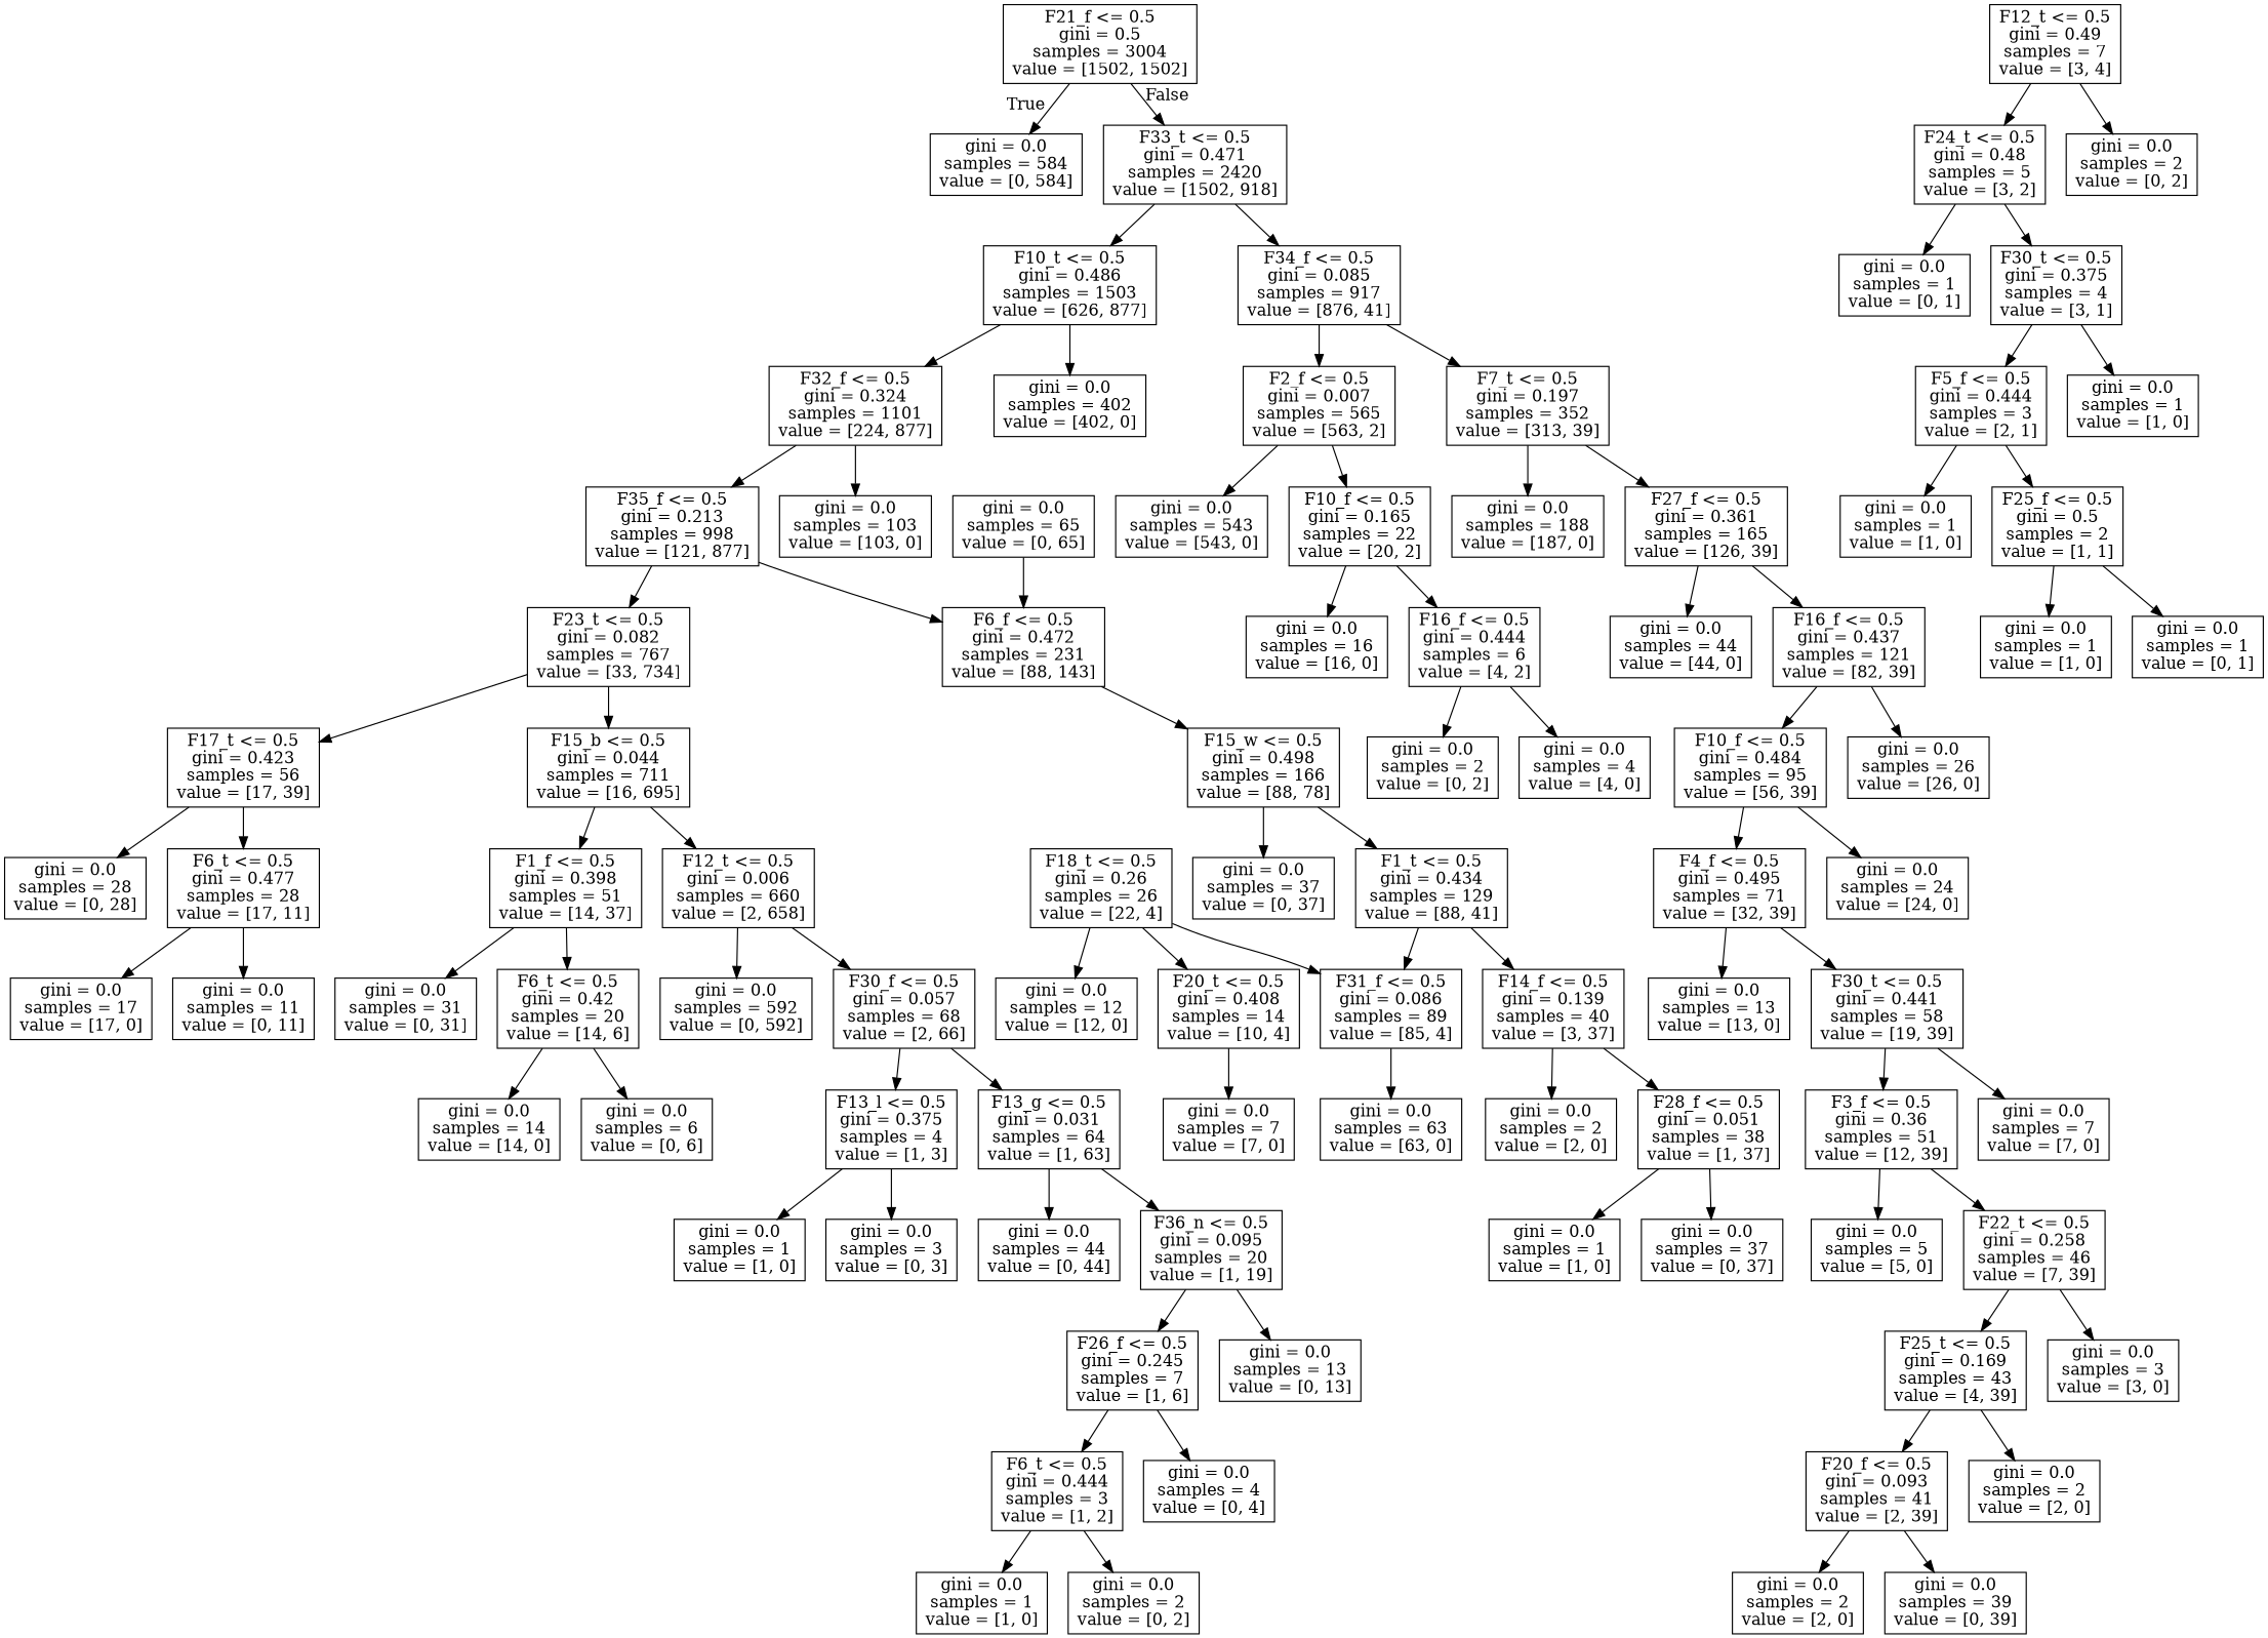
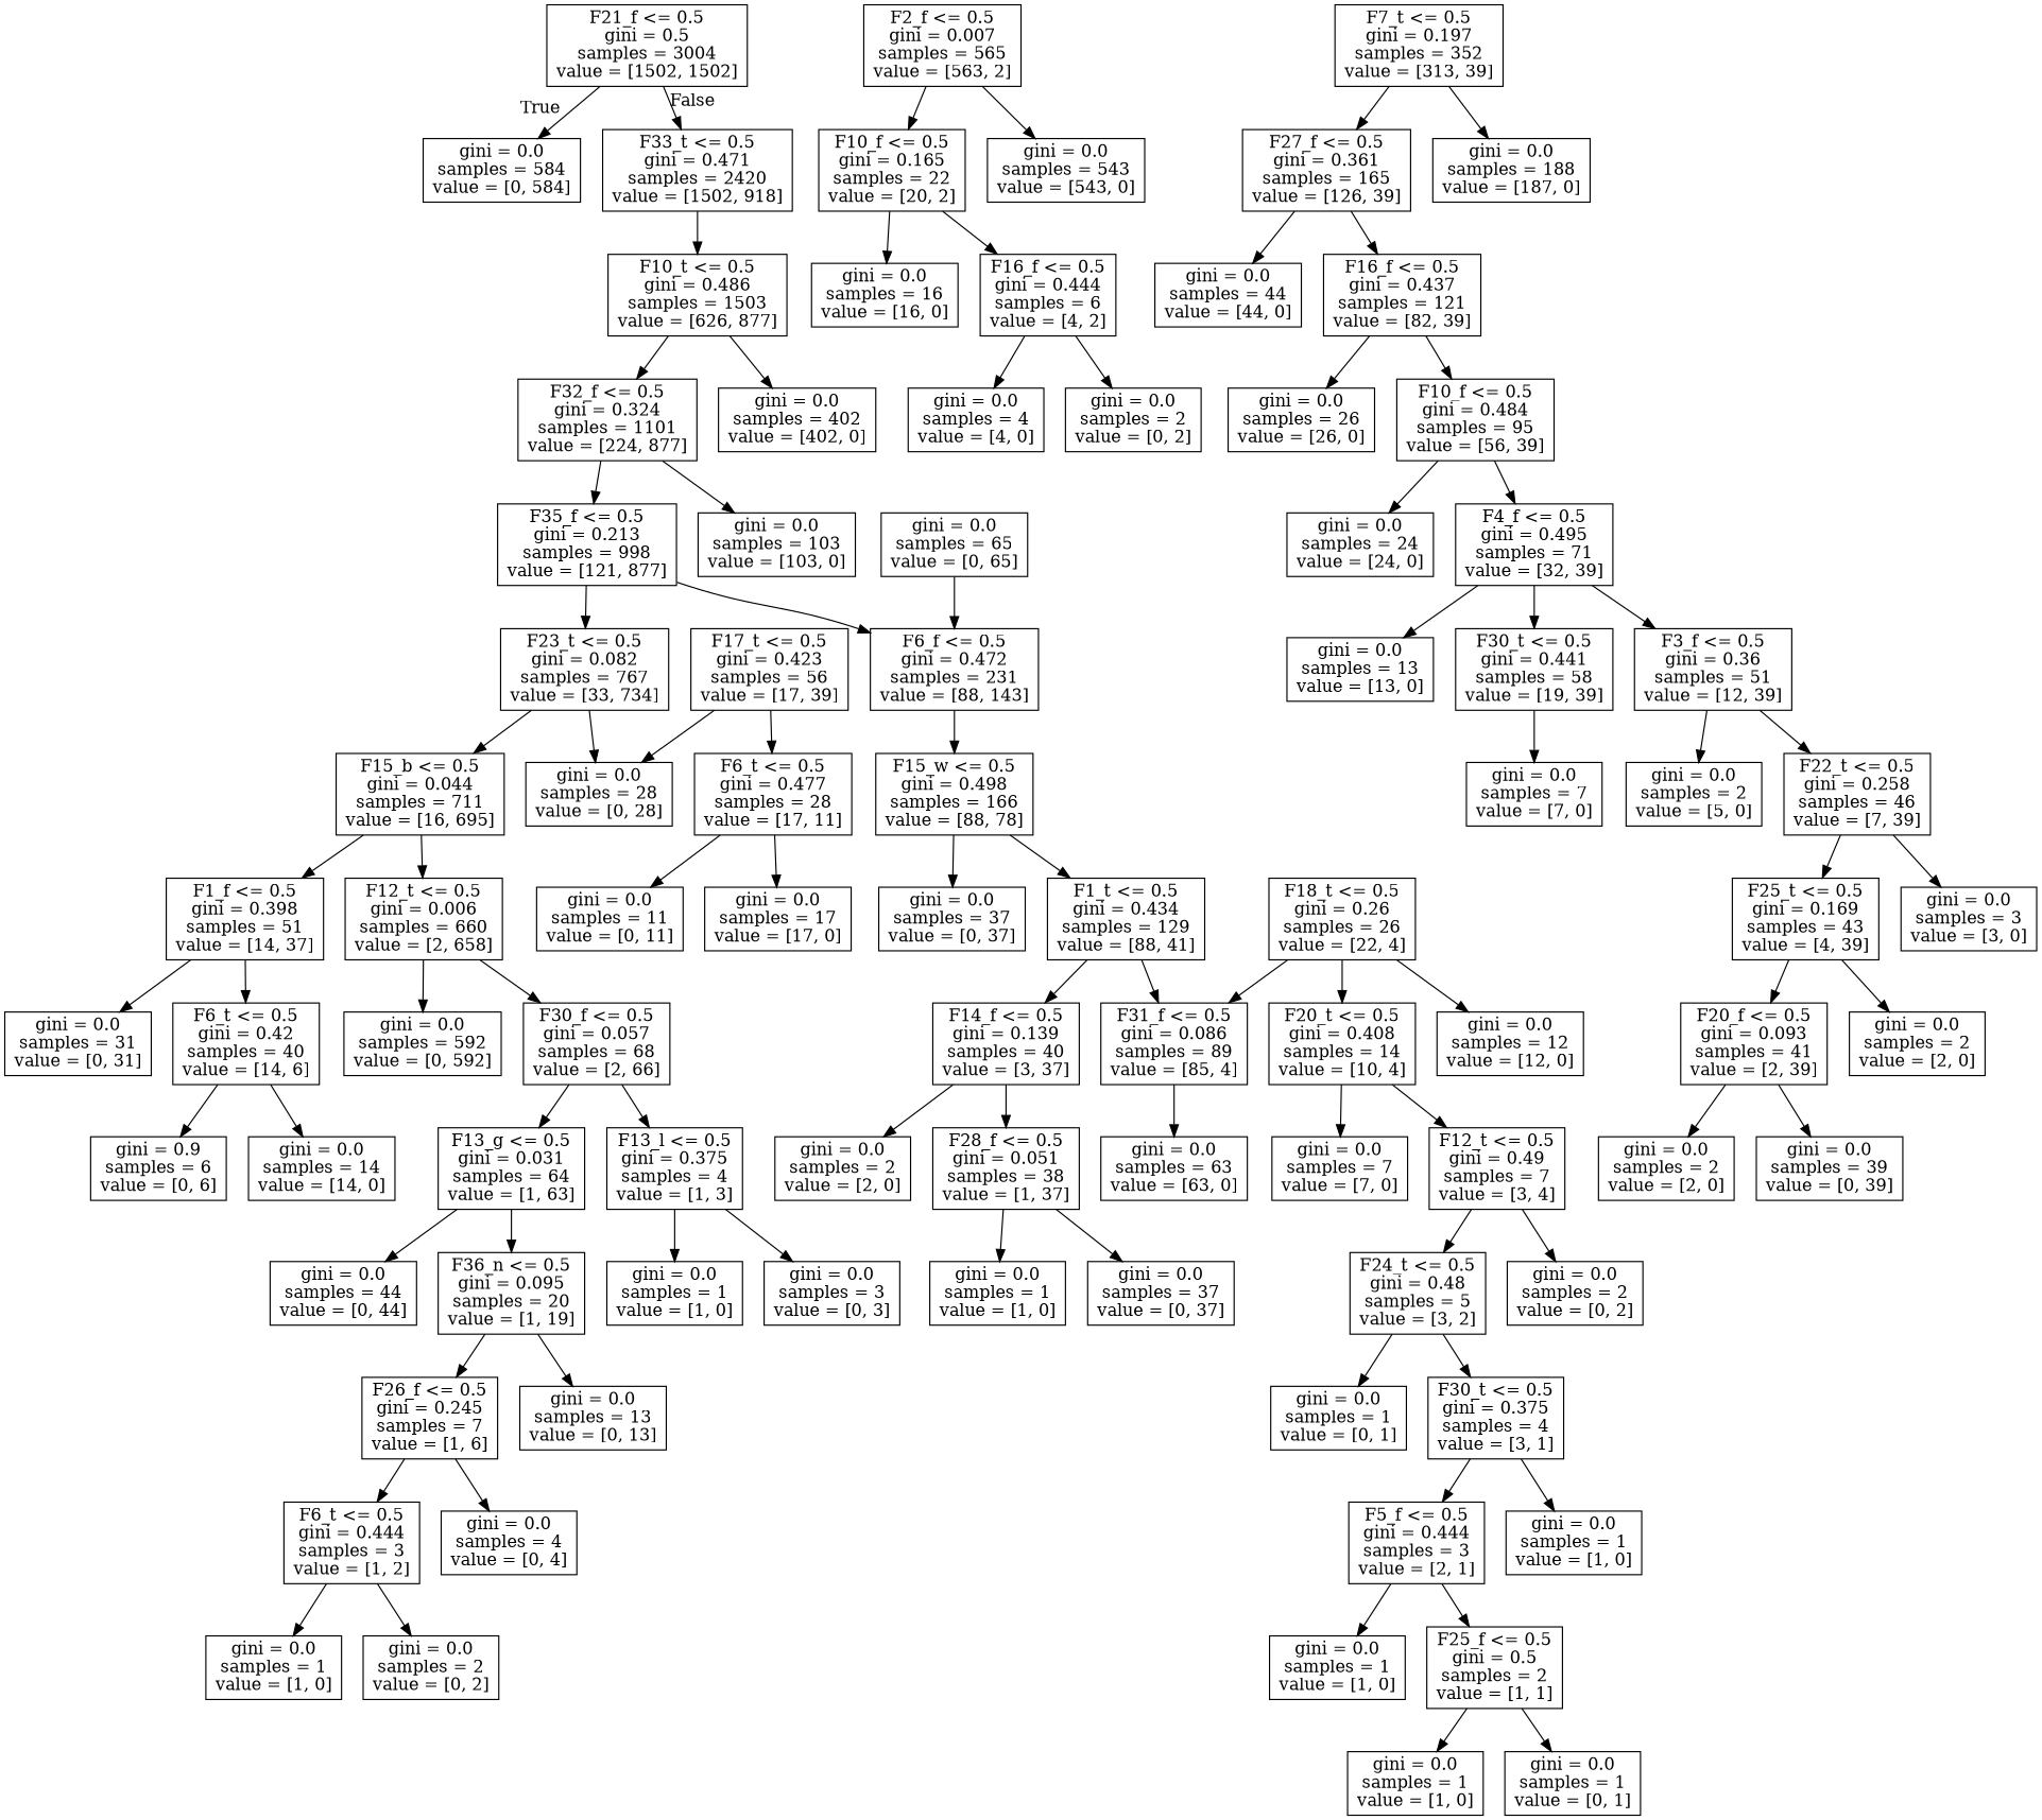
  digraph {
    node [shape=box]
    n1 [label="F21_f <= 0.5\ngini = 0.5\nsamples = 3004\nvalue = [1502, 1502]"]
    n2 [label="gini = 0.0\nsamples = 584\nvalue = [0, 584]"]
    n3 [label="F33_t <= 0.5\ngini = 0.471\nsamples = 2420\nvalue = [1502, 918]"]
    n4 [label="F10_t <= 0.5\ngini = 0.486\nsamples = 1503\nvalue = [626, 877]"]
-   n5 [label="F34_f <= 0.5\ngini = 0.085\nsamples = 917\nvalue = [876, 41]"]
    n6 [label="F32_f <= 0.5\ngini = 0.324\nsamples = 1101\nvalue = [224, 877]"]
    n7 [label="gini = 0.0\nsamples = 402\nvalue = [402, 0]"]
    n8 [label="F2_f <= 0.5\ngini = 0.007\nsamples = 565\nvalue = [563, 2]"]
    n9 [label="F7_t <= 0.5\ngini = 0.197\nsamples = 352\nvalue = [313, 39]"]
    n10 [label="gini = 0.0\nsamples = 103\nvalue = [103, 0]"]
    n11 [label="F35_f <= 0.5\ngini = 0.213\nsamples = 998\nvalue = [121, 877]"]
    n12 [label="F23_t <= 0.5\ngini = 0.082\nsamples = 767\nvalue = [33, 734]"]
    n13 [label="F6_f <= 0.5\ngini = 0.472\nsamples = 231\nvalue = [88, 143]"]
    n14 [label="F15_b <= 0.5\ngini = 0.044\nsamples = 711\nvalue = [16, 695]"]
    n15 [label="F17_t <= 0.5\ngini = 0.423\nsamples = 56\nvalue = [17, 39]"]
    n16 [label="F15_w <= 0.5\ngini = 0.498\nsamples = 166\nvalue = [88, 78]"]
    n17 [label="F12_t <= 0.5\ngini = 0.006\nsamples = 660\nvalue = [2, 658]"]
    n18 [label="F1_f <= 0.5\ngini = 0.398\nsamples = 51\nvalue = [14, 37]"]
    n19 [label="F6_t <= 0.5\ngini = 0.477\nsamples = 28\nvalue = [17, 11]"]
    n20 [label="gini = 0.0\nsamples = 28\nvalue = [0, 28]"]
    n21 [label="gini = 0.0\nsamples = 592\nvalue = [0, 592]"]
    n22 [label="F30_f <= 0.5\ngini = 0.057\nsamples = 68\nvalue = [2, 66]"]
    n23 [label="gini = 0.0\nsamples = 31\nvalue = [0, 31]"]
-   n24 [label="F6_t <= 0.5\ngini = 0.42\nsamples = 20\nvalue = [14, 6]"]
+   n24 [label="F6_t <= 0.5\ngini = 0.42\nsamples = 40\nvalue = [14, 6]"]
    n25 [label="F13_l <= 0.5\ngini = 0.375\nsamples = 4\nvalue = [1, 3]"]
    n26 [label="F13_g <= 0.5\ngini = 0.031\nsamples = 64\nvalue = [1, 63]"]
    n27 [label="gini = 0.0\nsamples = 1\nvalue = [1, 0]"]
    n28 [label="gini = 0.0\nsamples = 3\nvalue = [0, 3]"]
    n29 [label="gini = 0.0\nsamples = 44\nvalue = [0, 44]"]
    n30 [label="F36_n <= 0.5\ngini = 0.095\nsamples = 20\nvalue = [1, 19]"]
    n31 [label="F26_f <= 0.5\ngini = 0.245\nsamples = 7\nvalue = [1, 6]"]
    n32 [label="gini = 0.0\nsamples = 13\nvalue = [0, 13]"]
    n33 [label="F6_t <= 0.5\ngini = 0.444\nsamples = 3\nvalue = [1, 2]"]
    n34 [label="gini = 0.0\nsamples = 4\nvalue = [0, 4]"]
    n35 [label="gini = 0.0\nsamples = 1\nvalue = [1, 0]"]
    n36 [label="gini = 0.0\nsamples = 2\nvalue = [0, 2]"]
    n37 [label="gini = 0.0\nsamples = 14\nvalue = [14, 0]"]
-   n38 [label="gini = 0.0\nsamples = 6\nvalue = [0, 6]"]
+   n38 [label="gini = 0.9\nsamples = 6\nvalue = [0, 6]"]
    n39 [label="gini = 0.0\nsamples = 17\nvalue = [17, 0]"]
    n40 [label="gini = 0.0\nsamples = 11\nvalue = [0, 11]"]
    n41 [label="gini = 0.0\nsamples = 65\nvalue = [0, 65]"]
    n42 [label="F1_t <= 0.5\ngini = 0.434\nsamples = 129\nvalue = [88, 41]"]
    n43 [label="gini = 0.0\nsamples = 37\nvalue = [0, 37]"]
    n44 [label="F31_f <= 0.5\ngini = 0.086\nsamples = 89\nvalue = [85, 4]"]
    n45 [label="F14_f <= 0.5\ngini = 0.139\nsamples = 40\nvalue = [3, 37]"]
    n46 [label="gini = 0.0\nsamples = 63\nvalue = [63, 0]"]
    n47 [label="gini = 0.0\nsamples = 2\nvalue = [2, 0]"]
    n48 [label="F28_f <= 0.5\ngini = 0.051\nsamples = 38\nvalue = [1, 37]"]
    n49 [label="F18_t <= 0.5\ngini = 0.26\nsamples = 26\nvalue = [22, 4]"]
    n50 [label="F20_t <= 0.5\ngini = 0.408\nsamples = 14\nvalue = [10, 4]"]
    n51 [label="gini = 0.0\nsamples = 12\nvalue = [12, 0]"]
    n52 [label="F12_t <= 0.5\ngini = 0.49\nsamples = 7\nvalue = [3, 4]"]
    n53 [label="gini = 0.0\nsamples = 7\nvalue = [7, 0]"]
    n54 [label="F24_t <= 0.5\ngini = 0.48\nsamples = 5\nvalue = [3, 2]"]
    n55 [label="gini = 0.0\nsamples = 2\nvalue = [0, 2]"]
    n56 [label="gini = 0.0\nsamples = 1\nvalue = [0, 1]"]
    n57 [label="F30_t <= 0.5\ngini = 0.375\nsamples = 4\nvalue = [3, 1]"]
    n58 [label="F5_f <= 0.5\ngini = 0.444\nsamples = 3\nvalue = [2, 1]"]
    n59 [label="gini = 0.0\nsamples = 1\nvalue = [1, 0]"]
    n60 [label="gini = 0.0\nsamples = 1\nvalue = [1, 0]"]
    n61 [label="F25_f <= 0.5\ngini = 0.5\nsamples = 2\nvalue = [1, 1]"]
    n62 [label="gini = 0.0\nsamples = 1\nvalue = [1, 0]"]
    n63 [label="gini = 0.0\nsamples = 1\nvalue = [0, 1]"]
    n64 [label="gini = 0.0\nsamples = 1\nvalue = [1, 0]"]
    n65 [label="gini = 0.0\nsamples = 37\nvalue = [0, 37]"]
    n66 [label="F10_f <= 0.5\ngini = 0.165\nsamples = 22\nvalue = [20, 2]"]
    n67 [label="gini = 0.0\nsamples = 543\nvalue = [543, 0]"]
    n68 [label="F27_f <= 0.5\ngini = 0.361\nsamples = 165\nvalue = [126, 39]"]
    n69 [label="gini = 0.0\nsamples = 188\nvalue = [187, 0]"]
    n70 [label="gini = 0.0\nsamples = 16\nvalue = [16, 0]"]
    n71 [label="F16_f <= 0.5\ngini = 0.444\nsamples = 6\nvalue = [4, 2]"]
    n72 [label="gini = 0.0\nsamples = 4\nvalue = [4, 0]"]
    n73 [label="gini = 0.0\nsamples = 2\nvalue = [0, 2]"]
    n74 [label="gini = 0.0\nsamples = 44\nvalue = [44, 0]"]
    n75 [label="F16_f <= 0.5\ngini = 0.437\nsamples = 121\nvalue = [82, 39]"]
    n76 [label="gini = 0.0\nsamples = 26\nvalue = [26, 0]"]
    n77 [label="F10_f <= 0.5\ngini = 0.484\nsamples = 95\nvalue = [56, 39]"]
    n78 [label="gini = 0.0\nsamples = 24\nvalue = [24, 0]"]
    n79 [label="F4_f <= 0.5\ngini = 0.495\nsamples = 71\nvalue = [32, 39]"]
    n80 [label="gini = 0.0\nsamples = 13\nvalue = [13, 0]"]
    n81 [label="F30_t <= 0.5\ngini = 0.441\nsamples = 58\nvalue = [19, 39]"]
    n82 [label="F3_f <= 0.5\ngini = 0.36\nsamples = 51\nvalue = [12, 39]"]
    n83 [label="gini = 0.0\nsamples = 7\nvalue = [7, 0]"]
-   n84 [label="gini = 0.0\nsamples = 5\nvalue = [5, 0]"]
+   n84 [label="gini = 0.0\nsamples = 2\nvalue = [5, 0]"]
    n85 [label="F22_t <= 0.5\ngini = 0.258\nsamples = 46\nvalue = [7, 39]"]
    n86 [label="F25_t <= 0.5\ngini = 0.169\nsamples = 43\nvalue = [4, 39]"]
    n87 [label="gini = 0.0\nsamples = 3\nvalue = [3, 0]"]
    n88 [label="F20_f <= 0.5\ngini = 0.093\nsamples = 41\nvalue = [2, 39]"]
    n89 [label="gini = 0.0\nsamples = 2\nvalue = [2, 0]"]
    n90 [label="gini = 0.0\nsamples = 2\nvalue = [2, 0]"]
    n91 [label="gini = 0.0\nsamples = 39\nvalue = [0, 39]"]
    n1 -> n2 [headlabel=True labelangle=45 labeldistance=2.5]
    n1 -> n3 [headlabel=False labelangle=-45 labeldistance=2.5]
    n3 -> n4
-   n3 -> n5
    n4 -> n6
    n4 -> n7
-   n5 -> n8
-   n5 -> n9
    n6 -> n10
    n6 -> n11
    n8 -> n66
    n8 -> n67
    n9 -> n68
    n9 -> n69
    n11 -> n12
    n11 -> n13
    n12 -> n14
-   n12 -> n15
+   n12 -> n20
    n13 -> n16
    n14 -> n17
    n14 -> n18
    n15 -> n19
    n15 -> n20
    n16 -> n42
    n16 -> n43
    n17 -> n21
    n17 -> n22
    n18 -> n23
    n18 -> n24
    n19 -> n39
    n19 -> n40
    n22 -> n25
    n22 -> n26
    n24 -> n37
    n24 -> n38
    n25 -> n27
    n25 -> n28
    n26 -> n29
    n26 -> n30
    n30 -> n31
    n30 -> n32
    n31 -> n33
    n31 -> n34
    n33 -> n35
    n33 -> n36
    n41 -> n13
    n42 -> n44
    n42 -> n45
    n44 -> n46
    n45 -> n47
    n45 -> n48
    n48 -> n64
    n48 -> n65
    n49 -> n44
    n49 -> n50
    n49 -> n51
+   n50 -> n52
    n50 -> n53
    n52 -> n54
    n52 -> n55
    n54 -> n56
    n54 -> n57
    n57 -> n58
    n57 -> n59
    n58 -> n60
    n58 -> n61
    n61 -> n62
    n61 -> n63
    n66 -> n70
    n66 -> n71
    n68 -> n74
    n68 -> n75
    n71 -> n72
    n71 -> n73
    n75 -> n76
    n75 -> n77
    n77 -> n78
    n77 -> n79
    n79 -> n80
    n79 -> n81
-   n81 -> n82
+   n79 -> n82
    n81 -> n83
    n82 -> n84
    n82 -> n85
    n85 -> n86
    n85 -> n87
    n86 -> n88
    n86 -> n89
    n88 -> n90
    n88 -> n91
  }
